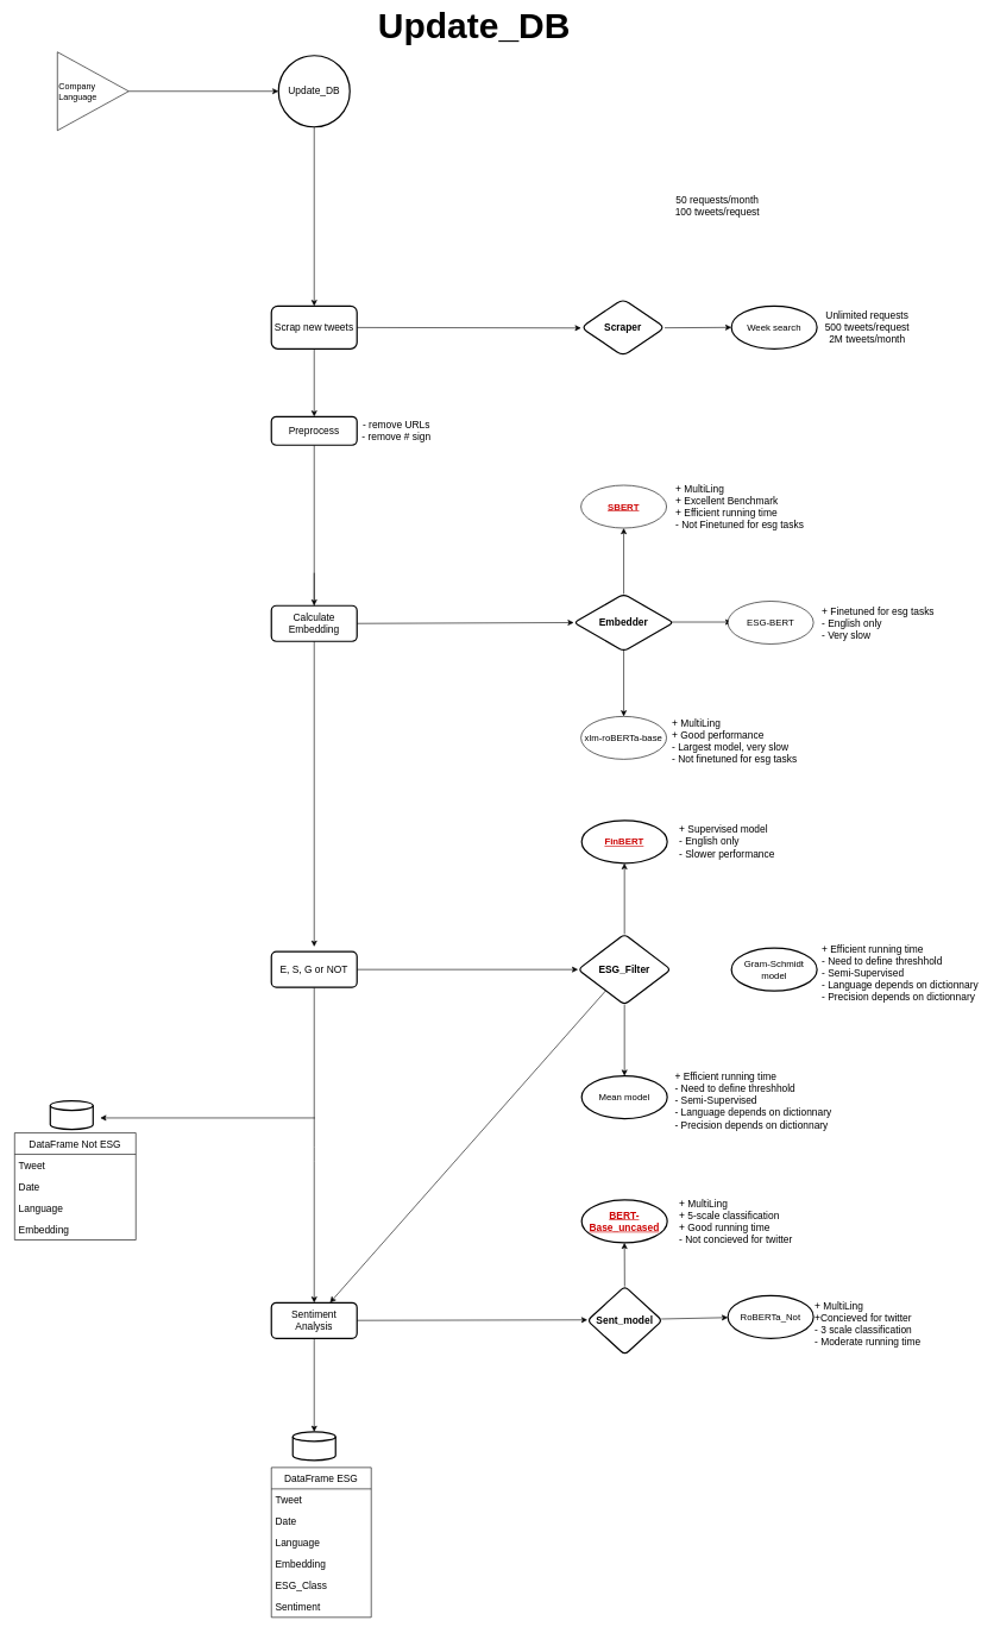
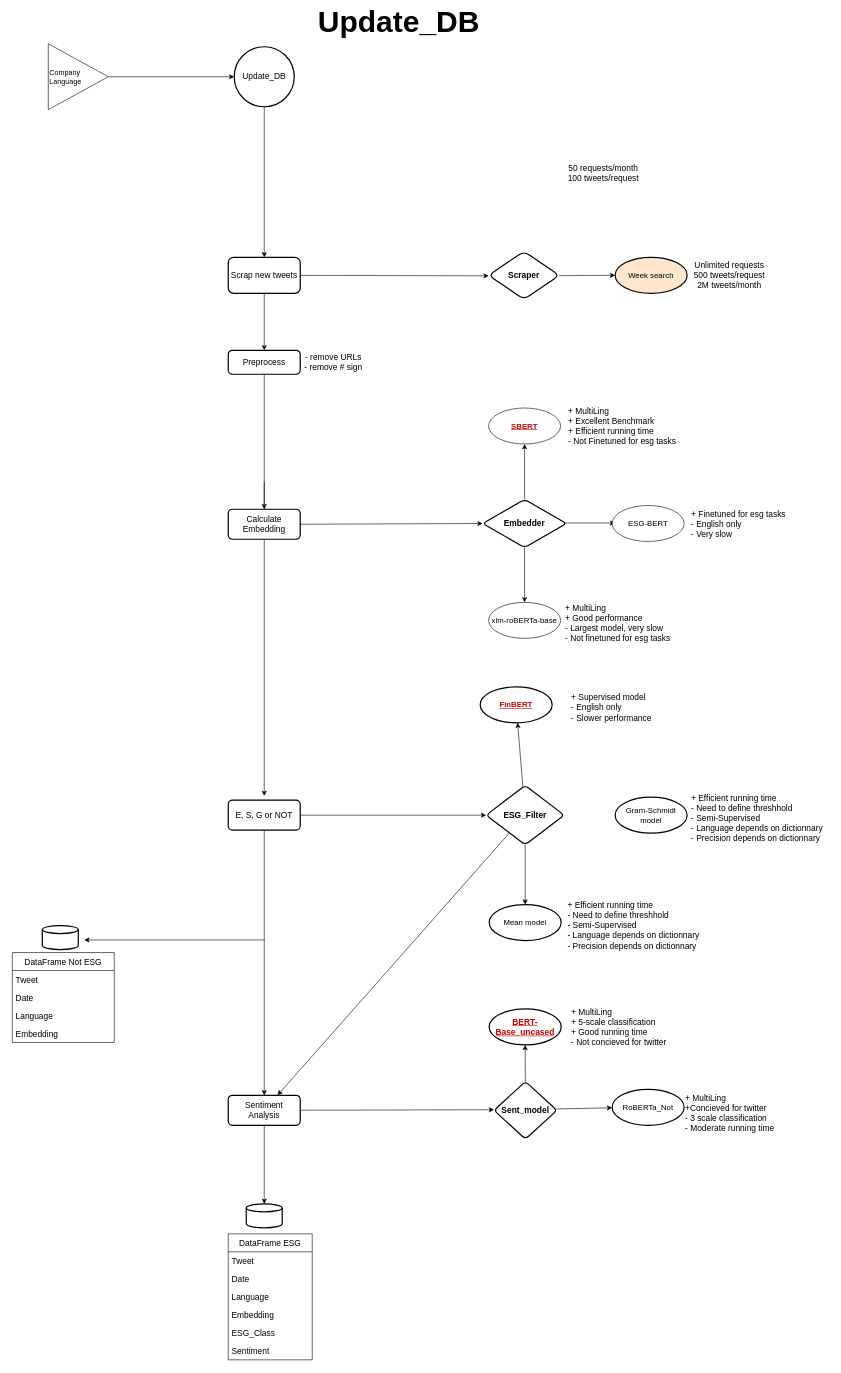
  <mxCell id="0" />
  <mxCell id="1" parent="0" />
  <mxCell id="2" value="" style="edgeStyle=none;html=1;fontSize=14;" parent="1" source="3" target="5" edge="1"><mxGeometry relative="1" as="geometry" /></mxCell>
  <mxCell id="3" value="&lt;font style=&quot;font-size: 14px&quot;&gt;Preprocess&lt;/font&gt;" style="rounded=1;whiteSpace=wrap;html=1;absoluteArcSize=1;arcSize=14;strokeWidth=2;" parent="1" vertex="1"><mxGeometry x="380" y="583" width="120" height="40" as="geometry" /></mxCell>
  <mxCell id="4" value="" style="edgeStyle=none;html=1;fontSize=14;" parent="1" edge="1"><mxGeometry relative="1" as="geometry"><mxPoint x="440" y="802" as="sourcePoint" /><mxPoint x="440" y="1326" as="targetPoint" /></mxGeometry></mxCell>
  <mxCell id="5" value="&lt;font style=&quot;font-size: 14px&quot;&gt;Calculate Embedding&lt;/font&gt;" style="rounded=1;whiteSpace=wrap;html=1;absoluteArcSize=1;arcSize=14;strokeWidth=2;" parent="1" vertex="1"><mxGeometry x="380" y="848" width="120" height="50" as="geometry" /></mxCell>
  <mxCell id="6" value="" style="edgeStyle=none;html=1;fontSize=13;fontColor=#CC0000;" parent="1" source="8" edge="1"><mxGeometry relative="1" as="geometry"><mxPoint x="823.132" y="1849.12" as="targetPoint" /></mxGeometry></mxCell>
  <mxCell id="7" style="edgeStyle=none;html=1;entryX=0.5;entryY=0;entryDx=0;entryDy=0;entryPerimeter=0;fontSize=14;fontColor=#CC0000;" parent="1" source="8" target="9" edge="1"><mxGeometry relative="1" as="geometry" /></mxCell>
  <mxCell id="8" value="&lt;span style=&quot;font-size: 14px&quot;&gt;Sentiment Analysis&lt;/span&gt;" style="rounded=1;whiteSpace=wrap;html=1;absoluteArcSize=1;arcSize=14;strokeWidth=2;" parent="1" vertex="1"><mxGeometry x="380" y="1825" width="120" height="50" as="geometry" /></mxCell>
  <mxCell id="9" value="" style="strokeWidth=2;html=1;shape=mxgraph.flowchart.database;whiteSpace=wrap;fontSize=14;" parent="1" vertex="1"><mxGeometry x="410" y="2006" width="60" height="40" as="geometry" /></mxCell>
  <mxCell id="10" value="DataFrame Not ESG" style="swimlane;fontStyle=0;childLayout=stackLayout;horizontal=1;startSize=30;horizontalStack=0;resizeParent=1;resizeParentMax=0;resizeLast=0;collapsible=1;marginBottom=0;fontSize=14;" parent="1" vertex="1"><mxGeometry x="20" y="1587" width="170" height="150" as="geometry" /></mxCell>
  <mxCell id="11" value="Tweet" style="text;strokeColor=none;fillColor=none;align=left;verticalAlign=middle;spacingLeft=4;spacingRight=4;overflow=hidden;points=[[0,0.5],[1,0.5]];portConstraint=eastwest;rotatable=0;fontSize=14;" parent="10" vertex="1"><mxGeometry y="30" width="170" height="30" as="geometry" /></mxCell>
  <mxCell id="12" value="Date" style="text;strokeColor=none;fillColor=none;align=left;verticalAlign=middle;spacingLeft=4;spacingRight=4;overflow=hidden;points=[[0,0.5],[1,0.5]];portConstraint=eastwest;rotatable=0;fontSize=14;" parent="10" vertex="1"><mxGeometry y="60" width="170" height="30" as="geometry" /></mxCell>
  <mxCell id="13" value="Language" style="text;strokeColor=none;fillColor=none;align=left;verticalAlign=middle;spacingLeft=4;spacingRight=4;overflow=hidden;points=[[0,0.5],[1,0.5]];portConstraint=eastwest;rotatable=0;fontSize=14;" parent="10" vertex="1"><mxGeometry y="90" width="170" height="30" as="geometry" /></mxCell>
  <mxCell id="14" value="Embedding" style="text;strokeColor=none;fillColor=none;align=left;verticalAlign=middle;spacingLeft=4;spacingRight=4;overflow=hidden;points=[[0,0.5],[1,0.5]];portConstraint=eastwest;rotatable=0;fontSize=14;" parent="10" vertex="1"><mxGeometry y="120" width="170" height="30" as="geometry" /></mxCell>
  <mxCell id="15" value="" style="edgeStyle=none;html=1;fontSize=14;" parent="1" source="17" target="8" edge="1"><mxGeometry relative="1" as="geometry"><Array as="points"><mxPoint x="440" y="1617" /></Array></mxGeometry></mxCell>
  <mxCell id="16" value="" style="edgeStyle=none;html=1;fontSize=13;fontColor=#CC0000;" parent="1" source="17" target="30" edge="1"><mxGeometry relative="1" as="geometry" /></mxCell>
  <mxCell id="17" value="&lt;font style=&quot;font-size: 14px&quot;&gt;E, S, G or NOT&lt;/font&gt;" style="rounded=1;whiteSpace=wrap;html=1;absoluteArcSize=1;arcSize=14;strokeWidth=2;" parent="1" vertex="1"><mxGeometry x="380" y="1333" width="120" height="50" as="geometry" /></mxCell>
  <mxCell id="18" value="" style="edgeStyle=none;html=1;fontSize=13;fontColor=#CC0000;" parent="1" source="19" target="37" edge="1"><mxGeometry relative="1" as="geometry" /></mxCell>
  <mxCell id="19" value="Update_DB" style="strokeWidth=2;html=1;shape=mxgraph.flowchart.start_2;whiteSpace=wrap;fontSize=14;" parent="1" vertex="1"><mxGeometry x="390" y="77" width="100" height="100" as="geometry" /></mxCell>
  <mxCell id="20" value="- remove URLs&lt;br&gt;- remove # sign" style="text;html=1;align=center;verticalAlign=middle;resizable=0;points=[];autosize=1;strokeColor=none;fillColor=none;fontSize=14;" parent="1" vertex="1"><mxGeometry x="500" y="583" width="110" height="40" as="geometry" /></mxCell>
  <mxCell id="21" value="" style="edgeStyle=none;html=1;exitX=0.5;exitY=0;exitDx=0;exitDy=0;" parent="1" source="31" target="24" edge="1"><mxGeometry relative="1" as="geometry"><mxPoint x="874" y="780.5" as="sourcePoint" /></mxGeometry></mxCell>
  <mxCell id="22" value="" style="edgeStyle=none;html=1;" parent="1" edge="1"><mxGeometry relative="1" as="geometry"><mxPoint x="940" y="870.98" as="sourcePoint" /><mxPoint x="1025" y="870.98" as="targetPoint" /></mxGeometry></mxCell>
  <mxCell id="23" value="" style="edgeStyle=none;html=1;entryX=0.5;entryY=0;entryDx=0;entryDy=0;" parent="1" target="26" edge="1"><mxGeometry relative="1" as="geometry"><mxPoint x="874" y="863" as="sourcePoint" /><mxPoint x="874" y="954.25" as="targetPoint" /></mxGeometry></mxCell>
  <mxCell id="24" value="&lt;font style=&quot;font-size: 13px&quot; color=&quot;#cc0000&quot;&gt;&lt;u&gt;&lt;b&gt;SBERT&lt;/b&gt;&lt;/u&gt;&lt;/font&gt;" style="ellipse;whiteSpace=wrap;html=1;dashed=0;" parent="1" vertex="1"><mxGeometry x="814" y="679.25" width="120" height="60" as="geometry" /></mxCell>
  <mxCell id="25" value="&lt;font style=&quot;font-size: 13px&quot;&gt;ESG-BERT&lt;/font&gt;" style="ellipse;whiteSpace=wrap;html=1;dashed=0;" parent="1" vertex="1"><mxGeometry x="1020" y="841.75" width="120" height="60" as="geometry" /></mxCell>
  <mxCell id="26" value="&lt;font style=&quot;font-size: 13px&quot;&gt;xlm-roBERTa-base&lt;/font&gt;" style="ellipse;whiteSpace=wrap;html=1;dashed=0;" parent="1" vertex="1"><mxGeometry x="814" y="1003.25" width="120" height="60" as="geometry" /></mxCell>
  <mxCell id="27" value="" style="edgeStyle=none;html=1;fontSize=14;fontColor=#CC0000;" parent="1" source="30" target="32" edge="1"><mxGeometry relative="1" as="geometry" /></mxCell>
  <mxCell id="28" value="" style="edgeStyle=none;html=1;fontSize=13;fontColor=#CC0000;" parent="1" source="30" target="8" edge="1"><mxGeometry relative="1" as="geometry" /></mxCell>
  <mxCell id="29" value="" style="edgeStyle=none;html=1;fontSize=13;fontColor=#CC0000;" parent="1" source="30" target="34" edge="1"><mxGeometry relative="1" as="geometry" /></mxCell>
  <mxCell id="30" value="&lt;b&gt;&lt;font style=&quot;font-size: 14px&quot;&gt;ESG_Filter&lt;/font&gt;&lt;/b&gt;" style="rhombus;whiteSpace=wrap;html=1;rounded=1;arcSize=14;strokeWidth=2;" parent="1" vertex="1"><mxGeometry x="810" y="1308.5" width="130" height="99" as="geometry" /></mxCell>
  <mxCell id="31" value="&lt;b&gt;&lt;font style=&quot;font-size: 14px&quot;&gt;Embedder&lt;/font&gt;&lt;/b&gt;" style="rhombus;whiteSpace=wrap;html=1;rounded=1;arcSize=14;strokeWidth=2;" parent="1" vertex="1"><mxGeometry x="804" y="831.75" width="140" height="80" as="geometry" /></mxCell>
- <mxCell id="32" value="&lt;font style=&quot;font-size: 13px&quot; color=&quot;#cc0000&quot;&gt;&lt;b&gt;&lt;u&gt;FinBERT&lt;/u&gt;&lt;/b&gt;&lt;/font&gt;" style="ellipse;whiteSpace=wrap;html=1;rounded=1;arcSize=14;strokeWidth=2;" parent="1" vertex="1"><mxGeometry x="815" y="1149" width="120" height="60" as="geometry" /></mxCell>
+ <mxCell id="32" value="&lt;font style=&quot;font-size: 13px&quot; color=&quot;#cc0000&quot;&gt;&lt;b&gt;&lt;u&gt;FinBERT&lt;/u&gt;&lt;/b&gt;&lt;/font&gt;" style="ellipse;whiteSpace=wrap;html=1;rounded=1;arcSize=14;strokeWidth=2;" parent="1" vertex="1"><mxGeometry x="800" y="1144" width="120" height="60" as="geometry" /></mxCell>
  <mxCell id="33" value="&lt;font style=&quot;font-size: 13px&quot;&gt;Gram-Schmidt&lt;br&gt;model&lt;/font&gt;" style="ellipse;whiteSpace=wrap;html=1;rounded=1;arcSize=14;strokeWidth=2;" parent="1" vertex="1"><mxGeometry x="1025" y="1328" width="120" height="60" as="geometry" /></mxCell>
  <mxCell id="34" value="&lt;font style=&quot;font-size: 13px&quot;&gt;Mean model&lt;/font&gt;" style="ellipse;whiteSpace=wrap;html=1;rounded=1;arcSize=14;strokeWidth=2;" parent="1" vertex="1"><mxGeometry x="815" y="1507" width="120" height="60" as="geometry" /></mxCell>
  <mxCell id="35" value="" style="endArrow=classic;html=1;fontSize=13;fontColor=#CC0000;exitX=1;exitY=0.5;exitDx=0;exitDy=0;entryX=0;entryY=0.5;entryDx=0;entryDy=0;" parent="1" source="5" target="31" edge="1"><mxGeometry width="50" height="50" relative="1" as="geometry"><mxPoint x="680" y="1078" as="sourcePoint" /><mxPoint x="730" y="1028" as="targetPoint" /></mxGeometry></mxCell>
  <mxCell id="36" value="" style="edgeStyle=none;html=1;fontSize=13;fontColor=#CC0000;" parent="1" source="37" edge="1"><mxGeometry relative="1" as="geometry"><mxPoint x="814.2" y="458.864" as="targetPoint" /></mxGeometry></mxCell>
  <mxCell id="37" value="Scrap new tweets" style="rounded=1;whiteSpace=wrap;html=1;fontSize=14;strokeWidth=2;" parent="1" vertex="1"><mxGeometry x="380" y="428" width="120" height="60" as="geometry" /></mxCell>
  <mxCell id="38" value="" style="endArrow=classic;html=1;fontSize=13;fontColor=#CC0000;exitX=0.5;exitY=1;exitDx=0;exitDy=0;entryX=0.5;entryY=0;entryDx=0;entryDy=0;" parent="1" source="37" target="3" edge="1"><mxGeometry width="50" height="50" relative="1" as="geometry"><mxPoint x="680" y="738" as="sourcePoint" /><mxPoint x="370" y="578" as="targetPoint" /></mxGeometry></mxCell>
  <mxCell id="39" value="" style="edgeStyle=none;html=1;fontSize=13;fontColor=#CC0000;" parent="1" target="41" edge="1"><mxGeometry relative="1" as="geometry"><mxPoint x="931.433" y="458.616" as="sourcePoint" /></mxGeometry></mxCell>
  <mxCell id="40" value="&lt;b&gt;Scraper&lt;/b&gt;" style="rhombus;whiteSpace=wrap;html=1;fontSize=14;rounded=1;strokeWidth=2;" parent="1" vertex="1"><mxGeometry x="814" y="418" width="118" height="80" as="geometry" /></mxCell>
- <mxCell id="41" value="&lt;font style=&quot;font-size: 13px&quot;&gt;Week search&lt;/font&gt;" style="ellipse;whiteSpace=wrap;html=1;fontSize=14;rounded=1;strokeWidth=2;" parent="1" vertex="1"><mxGeometry x="1025" y="428" width="120" height="60" as="geometry" /></mxCell>
+ <mxCell id="41" value="&lt;font style=&quot;font-size: 13px&quot;&gt;Week search&lt;/font&gt;" style="ellipse;whiteSpace=wrap;html=1;fontSize=14;rounded=1;strokeWidth=2;fillColor=#ffe6cc;" parent="1" vertex="1"><mxGeometry x="1025" y="428" width="120" height="60" as="geometry" /></mxCell>
  <mxCell id="42" value="" style="edgeStyle=none;html=1;fontSize=13;fontColor=#CC0000;" parent="1" source="44" target="45" edge="1"><mxGeometry relative="1" as="geometry" /></mxCell>
  <mxCell id="43" value="" style="edgeStyle=none;html=1;fontSize=13;fontColor=#CC0000;" parent="1" target="46" edge="1"><mxGeometry relative="1" as="geometry"><mxPoint x="926.703" y="1847.814" as="sourcePoint" /></mxGeometry></mxCell>
  <mxCell id="44" value="&lt;b&gt;&lt;font style=&quot;font-size: 14px&quot;&gt;Sent_model&lt;/font&gt;&lt;/b&gt;" style="rhombus;whiteSpace=wrap;html=1;rounded=1;arcSize=14;strokeWidth=2;" parent="1" vertex="1"><mxGeometry x="823" y="1802" width="105" height="96" as="geometry" /></mxCell>
  <mxCell id="45" value="&lt;font&gt;&lt;font style=&quot;font-size: 14px&quot; color=&quot;#cc0000&quot;&gt;&lt;b&gt;&lt;u&gt;BERT-Base_uncased&lt;/u&gt;&lt;/b&gt;&lt;/font&gt;&lt;br&gt;&lt;/font&gt;" style="ellipse;whiteSpace=wrap;html=1;rounded=1;arcSize=14;strokeWidth=2;" parent="1" vertex="1"><mxGeometry x="815" y="1681" width="120" height="60" as="geometry" /></mxCell>
  <mxCell id="46" value="&lt;span style=&quot;font-size: 13px&quot;&gt;RoBERTa_Not&lt;/span&gt;" style="ellipse;whiteSpace=wrap;html=1;rounded=1;arcSize=14;strokeWidth=2;" parent="1" vertex="1"><mxGeometry x="1020" y="1815" width="120" height="60" as="geometry" /></mxCell>
  <mxCell id="47" value="" style="strokeWidth=2;html=1;shape=mxgraph.flowchart.database;whiteSpace=wrap;fontSize=14;" parent="1" vertex="1"><mxGeometry x="70" y="1542" width="60" height="40" as="geometry" /></mxCell>
  <mxCell id="48" value="DataFrame ESG" style="swimlane;fontStyle=0;childLayout=stackLayout;horizontal=1;startSize=30;horizontalStack=0;resizeParent=1;resizeParentMax=0;resizeLast=0;collapsible=1;marginBottom=0;fontSize=14;" parent="1" vertex="1"><mxGeometry x="380" y="2056" width="140" height="210" as="geometry" /></mxCell>
  <mxCell id="49" value="Tweet" style="text;strokeColor=none;fillColor=none;align=left;verticalAlign=middle;spacingLeft=4;spacingRight=4;overflow=hidden;points=[[0,0.5],[1,0.5]];portConstraint=eastwest;rotatable=0;fontSize=14;" parent="48" vertex="1"><mxGeometry y="30" width="140" height="30" as="geometry" /></mxCell>
  <mxCell id="50" value="Date" style="text;strokeColor=none;fillColor=none;align=left;verticalAlign=middle;spacingLeft=4;spacingRight=4;overflow=hidden;points=[[0,0.5],[1,0.5]];portConstraint=eastwest;rotatable=0;fontSize=14;" parent="48" vertex="1"><mxGeometry y="60" width="140" height="30" as="geometry" /></mxCell>
  <mxCell id="51" value="Language" style="text;strokeColor=none;fillColor=none;align=left;verticalAlign=middle;spacingLeft=4;spacingRight=4;overflow=hidden;points=[[0,0.5],[1,0.5]];portConstraint=eastwest;rotatable=0;fontSize=14;" parent="48" vertex="1"><mxGeometry y="90" width="140" height="30" as="geometry" /></mxCell>
  <mxCell id="52" value="Embedding" style="text;strokeColor=none;fillColor=none;align=left;verticalAlign=middle;spacingLeft=4;spacingRight=4;overflow=hidden;points=[[0,0.5],[1,0.5]];portConstraint=eastwest;rotatable=0;fontSize=14;" parent="48" vertex="1"><mxGeometry y="120" width="140" height="30" as="geometry" /></mxCell>
  <mxCell id="53" value="ESG_Class" style="text;strokeColor=none;fillColor=none;align=left;verticalAlign=middle;spacingLeft=4;spacingRight=4;overflow=hidden;points=[[0,0.5],[1,0.5]];portConstraint=eastwest;rotatable=0;fontSize=14;" parent="48" vertex="1"><mxGeometry y="150" width="140" height="30" as="geometry" /></mxCell>
  <mxCell id="54" value="Sentiment" style="text;strokeColor=none;fillColor=none;align=left;verticalAlign=middle;spacingLeft=4;spacingRight=4;overflow=hidden;points=[[0,0.5],[1,0.5]];portConstraint=eastwest;rotatable=0;fontSize=14;" parent="48" vertex="1"><mxGeometry y="180" width="140" height="30" as="geometry" /></mxCell>
  <mxCell id="55" value="" style="endArrow=classic;html=1;fontSize=14;fontColor=#CC0000;" parent="1" edge="1"><mxGeometry width="50" height="50" relative="1" as="geometry"><mxPoint x="441" y="1566" as="sourcePoint" /><mxPoint x="140" y="1566" as="targetPoint" /></mxGeometry></mxCell>
  <mxCell id="56" value="50 requests/month&lt;br&gt;100 tweets/request" style="text;html=1;align=center;verticalAlign=middle;resizable=0;points=[];autosize=1;strokeColor=none;fillColor=none;fontSize=14;fontColor=#000000;" parent="1" vertex="1"><mxGeometry x="940" y="267" width="130" height="40" as="geometry" /></mxCell>
  <mxCell id="57" value="Unlimited requests&lt;br&gt;500 tweets/request&lt;br&gt;2M tweets/month" style="text;html=1;align=center;verticalAlign=middle;resizable=0;points=[];autosize=1;strokeColor=none;fillColor=none;fontSize=14;fontColor=#000000;" parent="1" vertex="1"><mxGeometry x="1150" y="428" width="130" height="60" as="geometry" /></mxCell>
  <mxCell id="58" value="+ MultiLing&lt;br&gt;+ Excellent Benchmark&lt;br&gt;+ Efficient running time&lt;br&gt;- Not Finetuned for esg tasks" style="text;html=1;align=left;verticalAlign=middle;resizable=0;points=[];autosize=1;strokeColor=none;fillColor=none;fontSize=14;fontColor=#000000;" parent="1" vertex="1"><mxGeometry x="945" y="674.25" width="190" height="70" as="geometry" /></mxCell>
  <mxCell id="59" value="+ Finetuned for esg tasks&lt;br&gt;- English only&lt;br&gt;- Very slow" style="text;html=1;align=left;verticalAlign=middle;resizable=0;points=[];autosize=1;strokeColor=none;fillColor=none;fontSize=14;fontColor=#000000;" parent="1" vertex="1"><mxGeometry x="1150" y="843" width="170" height="60" as="geometry" /></mxCell>
  <mxCell id="60" value="+ MultiLing&lt;br&gt;+ Good performance&lt;br&gt;- Largest model, very slow&lt;br&gt;- Not finetuned for esg tasks" style="text;html=1;align=left;verticalAlign=middle;resizable=0;points=[];autosize=1;strokeColor=none;fillColor=none;fontSize=14;fontColor=#000000;" parent="1" vertex="1"><mxGeometry x="940" y="1003.25" width="190" height="70" as="geometry" /></mxCell>
  <mxCell id="61" value="+ MultiLing&lt;br&gt;+ 5-scale classification&lt;br&gt;+ Good running time&lt;br&gt;- Not concieved for twitter&amp;nbsp;" style="text;html=1;align=left;verticalAlign=middle;resizable=0;points=[];autosize=1;strokeColor=none;fillColor=none;fontSize=14;fontColor=#000000;" parent="1" vertex="1"><mxGeometry x="950" y="1676" width="180" height="70" as="geometry" /></mxCell>
  <mxCell id="62" value="+ MultiLing&lt;br&gt;+Concieved for twitter&lt;br&gt;- 3 scale classification&lt;br&gt;- Moderate running time" style="text;html=1;align=left;verticalAlign=middle;resizable=0;points=[];autosize=1;strokeColor=none;fillColor=none;fontSize=14;fontColor=#000000;" parent="1" vertex="1"><mxGeometry x="1140" y="1820" width="160" height="70" as="geometry" /></mxCell>
  <mxCell id="63" value="+ Supervised model&lt;br&gt;- English only&lt;br&gt;- Slower performance" style="text;html=1;align=left;verticalAlign=middle;resizable=0;points=[];autosize=1;strokeColor=none;fillColor=none;fontSize=14;fontColor=#000000;" parent="1" vertex="1"><mxGeometry x="950" y="1149" width="150" height="60" as="geometry" /></mxCell>
  <mxCell id="64" value="+ Efficient running time&lt;br&gt;- Need to define threshhold&lt;br&gt;- Semi-Supervised&lt;br&gt;- Language depends on dictionnary&lt;br&gt;- Precision depends on dictionnary" style="text;html=1;align=left;verticalAlign=middle;resizable=0;points=[];autosize=1;strokeColor=none;fillColor=none;fontSize=14;fontColor=#000000;" parent="1" vertex="1"><mxGeometry x="1150" y="1317.5" width="230" height="90" as="geometry" /></mxCell>
  <mxCell id="65" value="+ Efficient running time&lt;br&gt;- Need to define threshhold&lt;br&gt;- Semi-Supervised&lt;br&gt;- Language depends on dictionnary&lt;br&gt;- Precision depends on dictionnary" style="text;html=1;align=left;verticalAlign=middle;resizable=0;points=[];autosize=1;strokeColor=none;fillColor=none;fontSize=14;fontColor=#000000;" parent="1" vertex="1"><mxGeometry x="944" y="1497" width="230" height="90" as="geometry" /></mxCell>
  <mxCell id="66" style="edgeStyle=none;html=1;entryX=0;entryY=0.5;entryDx=0;entryDy=0;entryPerimeter=0;" parent="1" source="67" target="19" edge="1"><mxGeometry relative="1" as="geometry" /></mxCell>
  <mxCell id="67" value="&lt;span&gt;Company&amp;nbsp;&lt;/span&gt;&lt;br&gt;&lt;span&gt;Language&lt;/span&gt;" style="triangle;whiteSpace=wrap;html=1;dashed=0;direction=east;align=left;" parent="1" vertex="1"><mxGeometry x="80" y="72" width="100" height="110" as="geometry" /></mxCell>
  <mxCell id="68" value="&lt;font style=&quot;font-size: 50px&quot;&gt;Update_DB&lt;/font&gt;" style="text;html=1;align=center;verticalAlign=middle;resizable=0;points=[];autosize=1;strokeColor=none;fillColor=none;fontStyle=1" vertex="1" parent="1"><mxGeometry x="524" y="20" width="280" height="30" as="geometry" /></mxCell>
